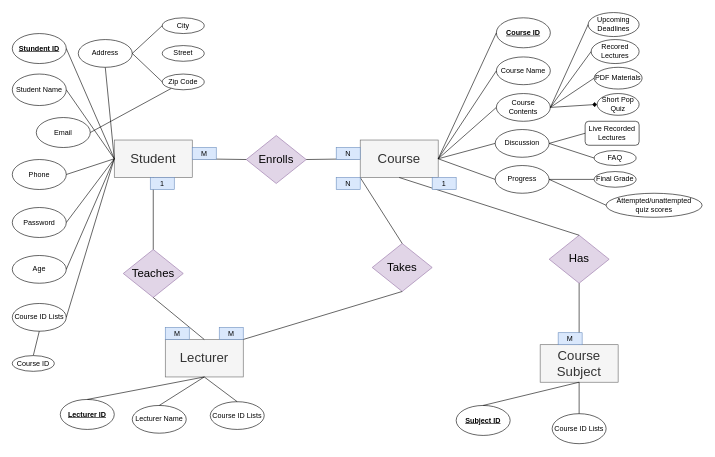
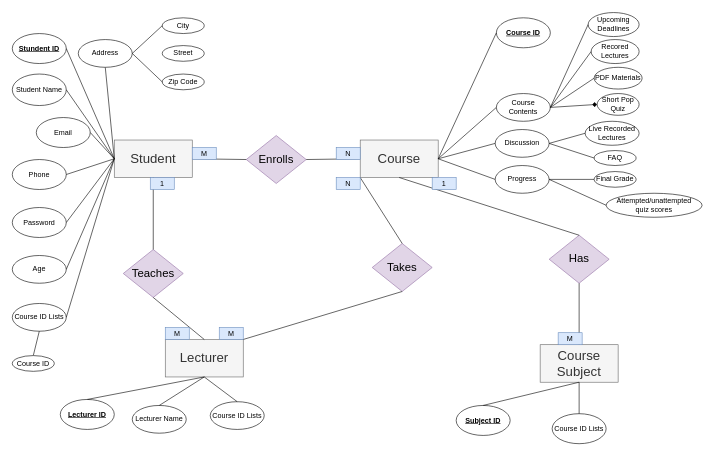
  <mxCell id="0" />
  <mxCell id="1" parent="0" />
  <mxCell id="2" value="&lt;font style=&quot;font-size: 22px&quot;&gt;Student&lt;/font&gt;" style="rounded=0;whiteSpace=wrap;html=1;fillColor=#f5f5f5;strokeColor=#666666;fontColor=#333333;" vertex="1" parent="1"><mxGeometry x="190" y="232.5" width="130" height="62.5" as="geometry" /></mxCell>
  <mxCell id="3" value="&lt;u&gt;&lt;b&gt;Stundent ID&lt;/b&gt;&lt;/u&gt;" style="ellipse;whiteSpace=wrap;html=1;" vertex="1" parent="1"><mxGeometry x="20" y="55" width="90" height="50" as="geometry" /></mxCell>
  <mxCell id="4" value="Student Name" style="ellipse;whiteSpace=wrap;html=1;" vertex="1" parent="1"><mxGeometry x="20" y="122.5" width="90" height="52.5" as="geometry" /></mxCell>
  <mxCell id="5" value="Email" style="ellipse;whiteSpace=wrap;html=1;" vertex="1" parent="1"><mxGeometry x="60" y="195" width="90" height="50" as="geometry" /></mxCell>
  <mxCell id="6" value="Phone" style="ellipse;whiteSpace=wrap;html=1;" vertex="1" parent="1"><mxGeometry x="20" y="265" width="90" height="50" as="geometry" /></mxCell>
  <mxCell id="7" value="Age" style="ellipse;whiteSpace=wrap;html=1;" vertex="1" parent="1"><mxGeometry x="20" y="425" width="90" height="46.25" as="geometry" /></mxCell>
  <mxCell id="8" value="Password" style="ellipse;whiteSpace=wrap;html=1;" vertex="1" parent="1"><mxGeometry x="20" y="345" width="90" height="50" as="geometry" /></mxCell>
  <mxCell id="9" value="" style="endArrow=none;html=1;exitX=1;exitY=0.5;exitDx=0;exitDy=0;entryX=0;entryY=0.5;entryDx=0;entryDy=0;" edge="1" parent="1" source="3" target="2"><mxGeometry width="50" height="50" relative="1" as="geometry"><mxPoint x="270" y="195" as="sourcePoint" /><mxPoint x="320" y="145" as="targetPoint" /></mxGeometry></mxCell>
  <mxCell id="10" value="" style="endArrow=none;html=1;exitX=1;exitY=0.5;exitDx=0;exitDy=0;entryX=0;entryY=0.5;entryDx=0;entryDy=0;" edge="1" parent="1" source="4" target="2"><mxGeometry width="50" height="50" relative="1" as="geometry"><mxPoint x="280" y="225" as="sourcePoint" /><mxPoint x="180" y="260" as="targetPoint" /></mxGeometry></mxCell>
- <mxCell id="11" value="" style="endArrow=none;html=1;exitX=1;exitY=0.5;exitDx=0;exitDy=0;" edge="1" parent="1" source="5" target="19"><mxGeometry width="50" height="50" relative="1" as="geometry"><mxPoint x="250" y="165" as="sourcePoint" /><mxPoint x="300" y="115" as="targetPoint" /></mxGeometry></mxCell>
+ <mxCell id="11" value="" style="endArrow=none;html=1;exitX=1;exitY=0.5;exitDx=0;exitDy=0;entryX=0;entryY=0.5;entryDx=0;entryDy=0;" edge="1" parent="1" source="5" target="2"><mxGeometry width="50" height="50" relative="1" as="geometry"><mxPoint x="250" y="165" as="sourcePoint" /><mxPoint x="300" y="115" as="targetPoint" /></mxGeometry></mxCell>
  <mxCell id="12" value="" style="endArrow=none;html=1;exitX=1;exitY=0.5;exitDx=0;exitDy=0;entryX=0;entryY=0.5;entryDx=0;entryDy=0;" edge="1" parent="1" source="6" target="2"><mxGeometry width="50" height="50" relative="1" as="geometry"><mxPoint x="290" y="185" as="sourcePoint" /><mxPoint x="340" y="135" as="targetPoint" /></mxGeometry></mxCell>
  <mxCell id="13" value="" style="endArrow=none;html=1;exitX=1;exitY=0.5;exitDx=0;exitDy=0;entryX=0;entryY=0.5;entryDx=0;entryDy=0;" edge="1" parent="1" source="8" target="2"><mxGeometry width="50" height="50" relative="1" as="geometry"><mxPoint x="300" y="185" as="sourcePoint" /><mxPoint x="350" y="135" as="targetPoint" /></mxGeometry></mxCell>
  <mxCell id="14" value="" style="endArrow=none;html=1;exitX=1;exitY=0.5;exitDx=0;exitDy=0;entryX=0;entryY=0.5;entryDx=0;entryDy=0;" edge="1" parent="1" source="7" target="2"><mxGeometry width="50" height="50" relative="1" as="geometry"><mxPoint x="370" y="195" as="sourcePoint" /><mxPoint x="420" y="145" as="targetPoint" /></mxGeometry></mxCell>
  <mxCell id="15" value="" style="endArrow=none;html=1;entryX=0.5;entryY=1;entryDx=0;entryDy=0;exitX=0;exitY=0.5;exitDx=0;exitDy=0;" edge="1" parent="1" source="2" target="16"><mxGeometry width="50" height="50" relative="1" as="geometry"><mxPoint x="200" y="195" as="sourcePoint" /><mxPoint x="250" y="145" as="targetPoint" /></mxGeometry></mxCell>
  <mxCell id="16" value="Address" style="ellipse;whiteSpace=wrap;html=1;" vertex="1" parent="1"><mxGeometry x="130" y="65" width="90" height="46.25" as="geometry" /></mxCell>
  <mxCell id="17" value="City" style="ellipse;whiteSpace=wrap;html=1;" vertex="1" parent="1"><mxGeometry x="270" y="28.75" width="70" height="26.25" as="geometry" /></mxCell>
  <mxCell id="18" value="Street" style="ellipse;whiteSpace=wrap;html=1;" vertex="1" parent="1"><mxGeometry x="270" y="75" width="70" height="26.25" as="geometry" /></mxCell>
  <mxCell id="19" value="Zip Code" style="ellipse;whiteSpace=wrap;html=1;" vertex="1" parent="1"><mxGeometry x="270" y="122.5" width="70" height="26.25" as="geometry" /></mxCell>
  <mxCell id="20" style="edgeStyle=orthogonalEdgeStyle;rounded=0;orthogonalLoop=1;jettySize=auto;html=1;exitX=0.5;exitY=1;exitDx=0;exitDy=0;" edge="1" parent="1" source="18" target="18"><mxGeometry relative="1" as="geometry" /></mxCell>
  <mxCell id="21" value="" style="endArrow=none;html=1;exitX=1;exitY=0.5;exitDx=0;exitDy=0;entryX=0;entryY=0.5;entryDx=0;entryDy=0;" edge="1" parent="1" source="16" target="19"><mxGeometry width="50" height="50" relative="1" as="geometry"><mxPoint x="260" y="235" as="sourcePoint" /><mxPoint x="310" y="185" as="targetPoint" /></mxGeometry></mxCell>
  <mxCell id="22" value="" style="endArrow=none;html=1;exitX=1;exitY=0.5;exitDx=0;exitDy=0;entryX=0;entryY=0.5;entryDx=0;entryDy=0;" edge="1" parent="1" source="16" target="17"><mxGeometry width="50" height="50" relative="1" as="geometry"><mxPoint x="410" y="95" as="sourcePoint" /><mxPoint x="460" y="45" as="targetPoint" /></mxGeometry></mxCell>
  <mxCell id="23" value="&lt;font style=&quot;font-size: 19px&quot;&gt;Enrolls&lt;/font&gt;" style="rhombus;whiteSpace=wrap;html=1;fillColor=#e1d5e7;strokeColor=#9673a6;" vertex="1" parent="1"><mxGeometry x="410" y="225" width="100" height="80" as="geometry" /></mxCell>
  <mxCell id="24" value="" style="endArrow=none;html=1;exitX=1;exitY=0.5;exitDx=0;exitDy=0;entryX=0;entryY=0.5;entryDx=0;entryDy=0;" edge="1" parent="1" source="2" target="23"><mxGeometry width="50" height="50" relative="1" as="geometry"><mxPoint x="390" y="335" as="sourcePoint" /><mxPoint x="440" y="285" as="targetPoint" /></mxGeometry></mxCell>
  <mxCell id="25" value="" style="endArrow=none;html=1;exitX=1;exitY=0.5;exitDx=0;exitDy=0;entryX=0;entryY=0.5;entryDx=0;entryDy=0;" edge="1" parent="1" source="23" target="26"><mxGeometry width="50" height="50" relative="1" as="geometry"><mxPoint x="580" y="275" as="sourcePoint" /><mxPoint x="580" y="264" as="targetPoint" /></mxGeometry></mxCell>
  <mxCell id="26" value="&lt;font style=&quot;font-size: 22px&quot;&gt;Course&lt;/font&gt;" style="rounded=0;whiteSpace=wrap;html=1;fillColor=#f5f5f5;strokeColor=#666666;fontColor=#333333;" vertex="1" parent="1"><mxGeometry x="600" y="232.5" width="130" height="62.5" as="geometry" /></mxCell>
  <mxCell id="27" value="M" style="text;html=1;strokeColor=#6c8ebf;fillColor=#dae8fc;align=center;verticalAlign=middle;whiteSpace=wrap;rounded=0;" vertex="1" parent="1"><mxGeometry x="320" y="245" width="40" height="20" as="geometry" /></mxCell>
  <mxCell id="28" value="N" style="text;html=1;strokeColor=#6c8ebf;fillColor=#dae8fc;align=center;verticalAlign=middle;whiteSpace=wrap;rounded=0;" vertex="1" parent="1"><mxGeometry x="560" y="245" width="40" height="20" as="geometry" /></mxCell>
  <mxCell id="29" value="Discussion" style="ellipse;whiteSpace=wrap;html=1;" vertex="1" parent="1"><mxGeometry x="825" y="215" width="90" height="46.25" as="geometry" /></mxCell>
  <mxCell id="30" value="Course Contents" style="ellipse;whiteSpace=wrap;html=1;" vertex="1" parent="1"><mxGeometry x="827" y="155" width="90" height="46.25" as="geometry" /></mxCell>
- <mxCell id="31" value="Course Name" style="ellipse;whiteSpace=wrap;html=1;" vertex="1" parent="1"><mxGeometry x="827" y="94" width="90" height="46.25" as="geometry" /></mxCell>
  <mxCell id="32" value="&lt;u&gt;&lt;b&gt;Course ID&lt;/b&gt;&lt;/u&gt;" style="ellipse;whiteSpace=wrap;html=1;" vertex="1" parent="1"><mxGeometry x="827" y="28.75" width="90" height="50" as="geometry" /></mxCell>
  <mxCell id="33" value="&lt;font style=&quot;font-size: 22px&quot;&gt;Lecturer&lt;/font&gt;" style="rounded=0;whiteSpace=wrap;html=1;fillColor=#f5f5f5;strokeColor=#666666;fontColor=#333333;" vertex="1" parent="1"><mxGeometry x="275" y="565" width="130" height="62.5" as="geometry" /></mxCell>
  <mxCell id="34" value="&lt;font style=&quot;font-size: 22px&quot;&gt;Course Subject&lt;/font&gt;" style="rounded=0;whiteSpace=wrap;html=1;fillColor=#f5f5f5;strokeColor=#666666;fontColor=#333333;" vertex="1" parent="1"><mxGeometry x="900" y="573.75" width="130" height="62.5" as="geometry" /></mxCell>
  <mxCell id="35" value="&lt;font style=&quot;font-size: 19px&quot;&gt;Teaches&lt;/font&gt;" style="rhombus;whiteSpace=wrap;html=1;fillColor=#e1d5e7;strokeColor=#9673a6;" vertex="1" parent="1"><mxGeometry x="205" y="415" width="100" height="80" as="geometry" /></mxCell>
  <mxCell id="36" value="&lt;font style=&quot;font-size: 19px&quot;&gt;Has&lt;/font&gt;" style="rhombus;whiteSpace=wrap;html=1;fillColor=#e1d5e7;strokeColor=#9673a6;" vertex="1" parent="1"><mxGeometry x="915" y="391.25" width="100" height="80" as="geometry" /></mxCell>
  <mxCell id="37" value="" style="endArrow=none;html=1;exitX=0.5;exitY=0;exitDx=0;exitDy=0;" edge="1" parent="1" source="35" target="2"><mxGeometry width="50" height="50" relative="1" as="geometry"><mxPoint x="310" y="415" as="sourcePoint" /><mxPoint x="360" y="365" as="targetPoint" /></mxGeometry></mxCell>
  <mxCell id="38" value="" style="endArrow=none;html=1;exitX=0.5;exitY=0;exitDx=0;exitDy=0;entryX=0.5;entryY=1;entryDx=0;entryDy=0;" edge="1" parent="1" source="33" target="35"><mxGeometry width="50" height="50" relative="1" as="geometry"><mxPoint x="480" y="425" as="sourcePoint" /><mxPoint x="530" y="375" as="targetPoint" /></mxGeometry></mxCell>
  <mxCell id="39" value="" style="endArrow=none;html=1;entryX=0.5;entryY=1;entryDx=0;entryDy=0;exitX=0.5;exitY=0;exitDx=0;exitDy=0;" edge="1" parent="1" source="36" target="26"><mxGeometry width="50" height="50" relative="1" as="geometry"><mxPoint x="490" y="465" as="sourcePoint" /><mxPoint x="540" y="415" as="targetPoint" /></mxGeometry></mxCell>
  <mxCell id="40" value="" style="endArrow=none;html=1;entryX=0.5;entryY=1;entryDx=0;entryDy=0;exitX=0.5;exitY=0;exitDx=0;exitDy=0;" edge="1" parent="1" source="34" target="36"><mxGeometry width="50" height="50" relative="1" as="geometry"><mxPoint x="680" y="565" as="sourcePoint" /><mxPoint x="730" y="515" as="targetPoint" /></mxGeometry></mxCell>
  <mxCell id="41" value="&lt;font style=&quot;font-size: 19px&quot;&gt;Takes&lt;/font&gt;" style="rhombus;whiteSpace=wrap;html=1;fillColor=#e1d5e7;strokeColor=#9673a6;" vertex="1" parent="1"><mxGeometry x="620" y="405" width="100" height="80" as="geometry" /></mxCell>
  <mxCell id="42" value="" style="endArrow=none;html=1;exitX=1;exitY=0;exitDx=0;exitDy=0;entryX=0.5;entryY=1;entryDx=0;entryDy=0;" edge="1" parent="1" source="33" target="41"><mxGeometry width="50" height="50" relative="1" as="geometry"><mxPoint x="330" y="535" as="sourcePoint" /><mxPoint x="380" y="485" as="targetPoint" /></mxGeometry></mxCell>
  <mxCell id="43" value="" style="endArrow=none;html=1;entryX=0;entryY=1;entryDx=0;entryDy=0;exitX=0.5;exitY=0;exitDx=0;exitDy=0;" edge="1" parent="1" source="41" target="26"><mxGeometry width="50" height="50" relative="1" as="geometry"><mxPoint x="723" y="369" as="sourcePoint" /><mxPoint x="590" y="335" as="targetPoint" /></mxGeometry></mxCell>
  <mxCell id="44" value="Course ID Lists" style="ellipse;whiteSpace=wrap;html=1;" vertex="1" parent="1"><mxGeometry x="20" y="505" width="90" height="46.25" as="geometry" /></mxCell>
  <mxCell id="45" value="" style="endArrow=none;html=1;entryX=0;entryY=0.5;entryDx=0;entryDy=0;exitX=1;exitY=0.5;exitDx=0;exitDy=0;" edge="1" parent="1" source="44" target="2"><mxGeometry width="50" height="50" relative="1" as="geometry"><mxPoint x="130" y="535" as="sourcePoint" /><mxPoint x="180" y="485" as="targetPoint" /></mxGeometry></mxCell>
  <mxCell id="46" value="" style="endArrow=none;html=1;exitX=1;exitY=0.5;exitDx=0;exitDy=0;entryX=0;entryY=0.5;entryDx=0;entryDy=0;" edge="1" parent="1" source="26" target="32"><mxGeometry width="50" height="50" relative="1" as="geometry"><mxPoint x="860" y="325" as="sourcePoint" /><mxPoint x="910" y="275" as="targetPoint" /></mxGeometry></mxCell>
- <mxCell id="47" value="" style="endArrow=none;html=1;exitX=1;exitY=0.5;exitDx=0;exitDy=0;entryX=0;entryY=0.5;entryDx=0;entryDy=0;" edge="1" parent="1" source="26" target="31"><mxGeometry width="50" height="50" relative="1" as="geometry"><mxPoint x="910" y="365" as="sourcePoint" /><mxPoint x="960" y="315" as="targetPoint" /></mxGeometry></mxCell>
  <mxCell id="48" value="" style="endArrow=none;html=1;exitX=1;exitY=0.5;exitDx=0;exitDy=0;entryX=0;entryY=0.5;entryDx=0;entryDy=0;" edge="1" parent="1" source="26" target="30"><mxGeometry width="50" height="50" relative="1" as="geometry"><mxPoint x="920" y="315" as="sourcePoint" /><mxPoint x="970" y="265" as="targetPoint" /></mxGeometry></mxCell>
  <mxCell id="49" value="Progress" style="ellipse;whiteSpace=wrap;html=1;" vertex="1" parent="1"><mxGeometry x="825" y="275" width="90" height="46.25" as="geometry" /></mxCell>
  <mxCell id="50" value="" style="endArrow=none;html=1;exitX=1;exitY=0.5;exitDx=0;exitDy=0;entryX=0;entryY=0.5;entryDx=0;entryDy=0;" edge="1" parent="1" source="26" target="29"><mxGeometry width="50" height="50" relative="1" as="geometry"><mxPoint x="780" y="295" as="sourcePoint" /><mxPoint x="830" y="245" as="targetPoint" /></mxGeometry></mxCell>
  <mxCell id="51" value="" style="endArrow=none;html=1;exitX=1;exitY=0.5;exitDx=0;exitDy=0;entryX=0;entryY=0.5;entryDx=0;entryDy=0;" edge="1" parent="1" source="26" target="49"><mxGeometry width="50" height="50" relative="1" as="geometry"><mxPoint x="790" y="325" as="sourcePoint" /><mxPoint x="840" y="275" as="targetPoint" /></mxGeometry></mxCell>
  <mxCell id="52" value="Course ID Lists" style="ellipse;whiteSpace=wrap;html=1;" vertex="1" parent="1"><mxGeometry x="350" y="668.75" width="90" height="46.25" as="geometry" /></mxCell>
  <mxCell id="53" value="Lecturer Name" style="ellipse;whiteSpace=wrap;html=1;" vertex="1" parent="1"><mxGeometry x="220" y="675" width="90" height="46.25" as="geometry" /></mxCell>
  <mxCell id="54" value="Course ID Lists" style="ellipse;whiteSpace=wrap;html=1;" vertex="1" parent="1"><mxGeometry x="920" y="688.75" width="90" height="50" as="geometry" /></mxCell>
  <mxCell id="55" value="&lt;u&gt;&lt;b&gt;Lecturer ID&lt;/b&gt;&lt;/u&gt;" style="ellipse;whiteSpace=wrap;html=1;" vertex="1" parent="1"><mxGeometry x="100" y="665" width="90" height="50" as="geometry" /></mxCell>
  <mxCell id="56" value="Upcoming Deadlines" style="ellipse;whiteSpace=wrap;html=1;" vertex="1" parent="1"><mxGeometry x="980" y="20" width="85" height="40" as="geometry" /></mxCell>
  <mxCell id="57" value="Recored Lectures" style="ellipse;whiteSpace=wrap;html=1;" vertex="1" parent="1"><mxGeometry x="985" y="65" width="80" height="40" as="geometry" /></mxCell>
  <mxCell id="58" value="" style="endArrow=none;html=1;exitX=1;exitY=0.5;exitDx=0;exitDy=0;entryX=0;entryY=0.5;entryDx=0;entryDy=0;" edge="1" parent="1" source="30" target="56"><mxGeometry width="50" height="50" relative="1" as="geometry"><mxPoint x="1070" y="245" as="sourcePoint" /><mxPoint x="1120" y="195" as="targetPoint" /></mxGeometry></mxCell>
  <mxCell id="59" value="" style="endArrow=none;html=1;exitX=1;exitY=0.5;exitDx=0;exitDy=0;entryX=0;entryY=0.5;entryDx=0;entryDy=0;" edge="1" parent="1" source="30" target="57"><mxGeometry width="50" height="50" relative="1" as="geometry"><mxPoint x="1080" y="195" as="sourcePoint" /><mxPoint x="1130" y="145" as="targetPoint" /></mxGeometry></mxCell>
  <mxCell id="60" value="PDF Materials" style="ellipse;whiteSpace=wrap;html=1;" vertex="1" parent="1"><mxGeometry x="990" y="111.25" width="80" height="36.25" as="geometry" /></mxCell>
  <mxCell id="61" value="" style="endArrow=none;html=1;exitX=1;exitY=0.5;exitDx=0;exitDy=0;entryX=0;entryY=0.5;entryDx=0;entryDy=0;" edge="1" parent="1" source="30" target="60"><mxGeometry width="50" height="50" relative="1" as="geometry"><mxPoint x="1040" y="285" as="sourcePoint" /><mxPoint x="1090" y="235" as="targetPoint" /></mxGeometry></mxCell>
  <mxCell id="62" value="Short Pop Quiz" style="ellipse;whiteSpace=wrap;html=1;" vertex="1" parent="1"><mxGeometry x="995" y="155" width="70" height="36.25" as="geometry" /></mxCell>
  <mxCell id="63" value="" style="endArrow=diamond;html=1;exitX=1;exitY=0.5;exitDx=0;exitDy=0;entryX=0;entryY=0.5;entryDx=0;entryDy=0;" edge="1" parent="1" source="30" target="62"><mxGeometry width="50" height="50" relative="1" as="geometry"><mxPoint x="1050" y="335" as="sourcePoint" /><mxPoint x="1100" y="285" as="targetPoint" /></mxGeometry></mxCell>
- <mxCell id="64" value="Live Recorded&lt;br&gt;Lectures" style="whiteSpace=wrap;html=1;rounded=1;" vertex="1" parent="1"><mxGeometry x="975" y="201.25" width="90" height="40" as="geometry" /></mxCell>
+ <mxCell id="64" value="Live Recorded&lt;br&gt;Lectures" style="ellipse;whiteSpace=wrap;html=1;" vertex="1" parent="1"><mxGeometry x="975" y="201.25" width="90" height="40" as="geometry" /></mxCell>
  <mxCell id="65" value="" style="endArrow=none;html=1;exitX=1;exitY=0.5;exitDx=0;exitDy=0;entryX=0;entryY=0.5;entryDx=0;entryDy=0;" edge="1" parent="1" source="29" target="64"><mxGeometry width="50" height="50" relative="1" as="geometry"><mxPoint x="1020" y="325" as="sourcePoint" /><mxPoint x="1070" y="275" as="targetPoint" /></mxGeometry></mxCell>
  <mxCell id="66" value="FAQ" style="ellipse;whiteSpace=wrap;html=1;" vertex="1" parent="1"><mxGeometry x="990" y="250" width="70" height="25" as="geometry" /></mxCell>
  <mxCell id="67" value="" style="endArrow=none;html=1;exitX=1;exitY=0.5;exitDx=0;exitDy=0;entryX=0;entryY=0.5;entryDx=0;entryDy=0;" edge="1" parent="1" source="29" target="66"><mxGeometry width="50" height="50" relative="1" as="geometry"><mxPoint x="1080" y="375" as="sourcePoint" /><mxPoint x="1130" y="325" as="targetPoint" /></mxGeometry></mxCell>
  <mxCell id="68" value="" style="endArrow=none;html=1;exitX=1;exitY=0.5;exitDx=0;exitDy=0;entryX=0;entryY=0.5;entryDx=0;entryDy=0;" edge="1" parent="1" source="49" target="69"><mxGeometry width="50" height="50" relative="1" as="geometry"><mxPoint x="940" y="375" as="sourcePoint" /><mxPoint x="990" y="325" as="targetPoint" /></mxGeometry></mxCell>
  <mxCell id="69" value="Final Grade" style="ellipse;whiteSpace=wrap;html=1;" vertex="1" parent="1"><mxGeometry x="990" y="285" width="70" height="26.25" as="geometry" /></mxCell>
  <mxCell id="70" value="Attempted/unattempted&lt;br&gt;quiz scores" style="ellipse;whiteSpace=wrap;html=1;" vertex="1" parent="1"><mxGeometry x="1010" y="321.25" width="160" height="40" as="geometry" /></mxCell>
  <mxCell id="71" value="" style="endArrow=none;html=1;exitX=1;exitY=0.5;exitDx=0;exitDy=0;entryX=0;entryY=0.5;entryDx=0;entryDy=0;" edge="1" parent="1" source="49" target="70"><mxGeometry width="50" height="50" relative="1" as="geometry"><mxPoint x="1130" y="425" as="sourcePoint" /><mxPoint x="1180" y="375" as="targetPoint" /></mxGeometry></mxCell>
  <mxCell id="72" value="" style="endArrow=none;html=1;exitX=0.5;exitY=0;exitDx=0;exitDy=0;entryX=0.5;entryY=1;entryDx=0;entryDy=0;" edge="1" parent="1" source="55" target="33"><mxGeometry width="50" height="50" relative="1" as="geometry"><mxPoint x="400" y="685" as="sourcePoint" /><mxPoint x="450" y="635" as="targetPoint" /></mxGeometry></mxCell>
  <mxCell id="73" value="" style="endArrow=none;html=1;exitX=0.5;exitY=0;exitDx=0;exitDy=0;entryX=0.5;entryY=1;entryDx=0;entryDy=0;" edge="1" parent="1" source="53" target="33"><mxGeometry width="50" height="50" relative="1" as="geometry"><mxPoint x="590" y="705" as="sourcePoint" /><mxPoint x="640" y="655" as="targetPoint" /></mxGeometry></mxCell>
  <mxCell id="74" value="" style="endArrow=none;html=1;exitX=0.5;exitY=1;exitDx=0;exitDy=0;entryX=0.5;entryY=0;entryDx=0;entryDy=0;" edge="1" parent="1" source="33" target="52"><mxGeometry width="50" height="50" relative="1" as="geometry"><mxPoint x="620" y="695" as="sourcePoint" /><mxPoint x="670" y="645" as="targetPoint" /></mxGeometry></mxCell>
  <mxCell id="75" value="&lt;u&gt;&lt;b&gt;Subject ID&lt;/b&gt;&lt;/u&gt;" style="ellipse;whiteSpace=wrap;html=1;" vertex="1" parent="1"><mxGeometry x="760" y="675" width="90" height="50" as="geometry" /></mxCell>
  <mxCell id="76" value="" style="endArrow=none;html=1;entryX=0.5;entryY=1;entryDx=0;entryDy=0;exitX=0.5;exitY=0;exitDx=0;exitDy=0;" edge="1" parent="1" source="75" target="34"><mxGeometry width="50" height="50" relative="1" as="geometry"><mxPoint x="780" y="955" as="sourcePoint" /><mxPoint x="830" y="905" as="targetPoint" /></mxGeometry></mxCell>
  <mxCell id="77" value="" style="endArrow=none;html=1;entryX=0.5;entryY=1;entryDx=0;entryDy=0;exitX=0.5;exitY=0;exitDx=0;exitDy=0;" edge="1" parent="1" source="54" target="34"><mxGeometry width="50" height="50" relative="1" as="geometry"><mxPoint x="780" y="915" as="sourcePoint" /><mxPoint x="830" y="865" as="targetPoint" /></mxGeometry></mxCell>
  <mxCell id="78" value="" style="endArrow=none;html=1;entryX=0.5;entryY=1;entryDx=0;entryDy=0;exitX=0.5;exitY=0;exitDx=0;exitDy=0;" edge="1" parent="1" source="79" target="44"><mxGeometry width="50" height="50" relative="1" as="geometry"><mxPoint x="65" y="595" as="sourcePoint" /><mxPoint x="60" y="565" as="targetPoint" /></mxGeometry></mxCell>
  <mxCell id="79" value="Course ID" style="ellipse;whiteSpace=wrap;html=1;" vertex="1" parent="1"><mxGeometry x="20" y="591.88" width="70" height="26.25" as="geometry" /></mxCell>
  <mxCell id="80" value="M" style="text;html=1;strokeColor=#6c8ebf;fillColor=#dae8fc;align=center;verticalAlign=middle;whiteSpace=wrap;rounded=0;" vertex="1" parent="1"><mxGeometry x="275" y="545" width="40" height="20" as="geometry" /></mxCell>
  <mxCell id="81" value="1" style="text;html=1;strokeColor=#6c8ebf;fillColor=#dae8fc;align=center;verticalAlign=middle;whiteSpace=wrap;rounded=0;" vertex="1" parent="1"><mxGeometry x="250" y="295" width="40" height="20" as="geometry" /></mxCell>
  <mxCell id="82" value="M" style="text;html=1;strokeColor=#6c8ebf;fillColor=#dae8fc;align=center;verticalAlign=middle;whiteSpace=wrap;rounded=0;" vertex="1" parent="1"><mxGeometry x="365" y="545" width="40" height="20" as="geometry" /></mxCell>
  <mxCell id="83" value="N" style="text;html=1;strokeColor=#6c8ebf;fillColor=#dae8fc;align=center;verticalAlign=middle;whiteSpace=wrap;rounded=0;" vertex="1" parent="1"><mxGeometry x="560" y="295" width="40" height="20" as="geometry" /></mxCell>
  <mxCell id="84" value="1" style="text;html=1;strokeColor=#6c8ebf;fillColor=#dae8fc;align=center;verticalAlign=middle;whiteSpace=wrap;rounded=0;" vertex="1" parent="1"><mxGeometry x="720" y="295" width="40" height="20" as="geometry" /></mxCell>
  <mxCell id="85" value="M" style="text;html=1;strokeColor=#6c8ebf;fillColor=#dae8fc;align=center;verticalAlign=middle;whiteSpace=wrap;rounded=0;" vertex="1" parent="1"><mxGeometry x="930" y="553.75" width="40" height="20" as="geometry" /></mxCell>
